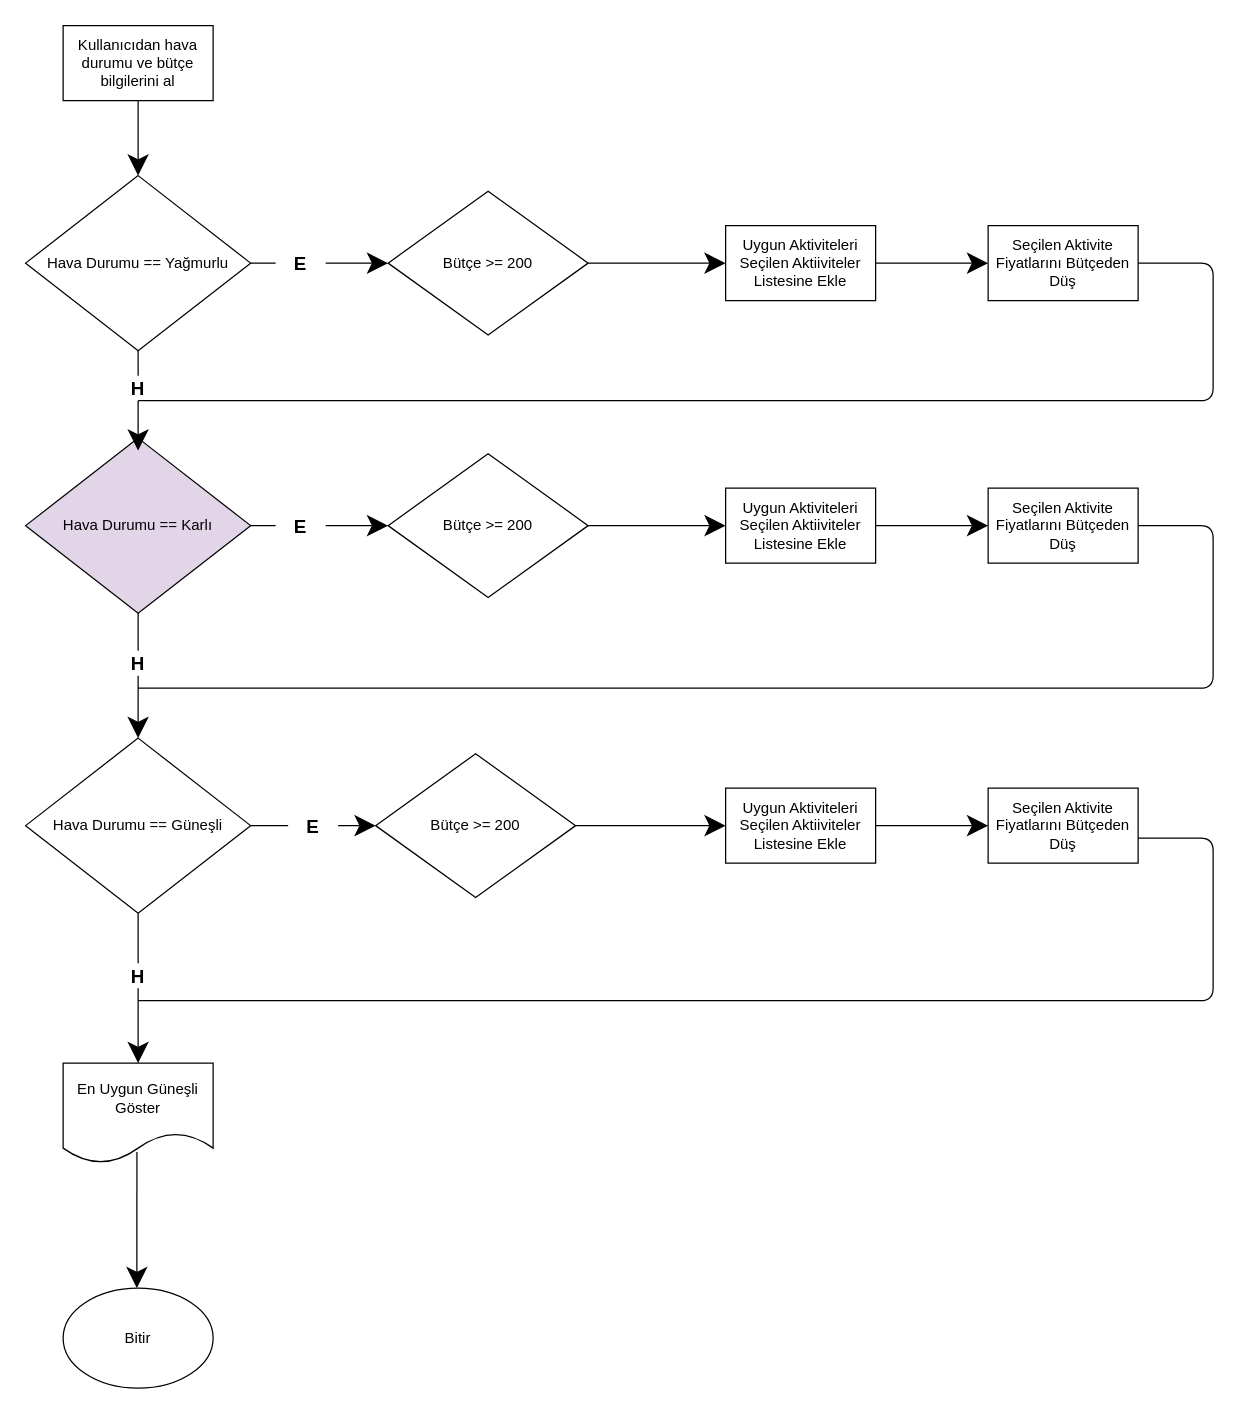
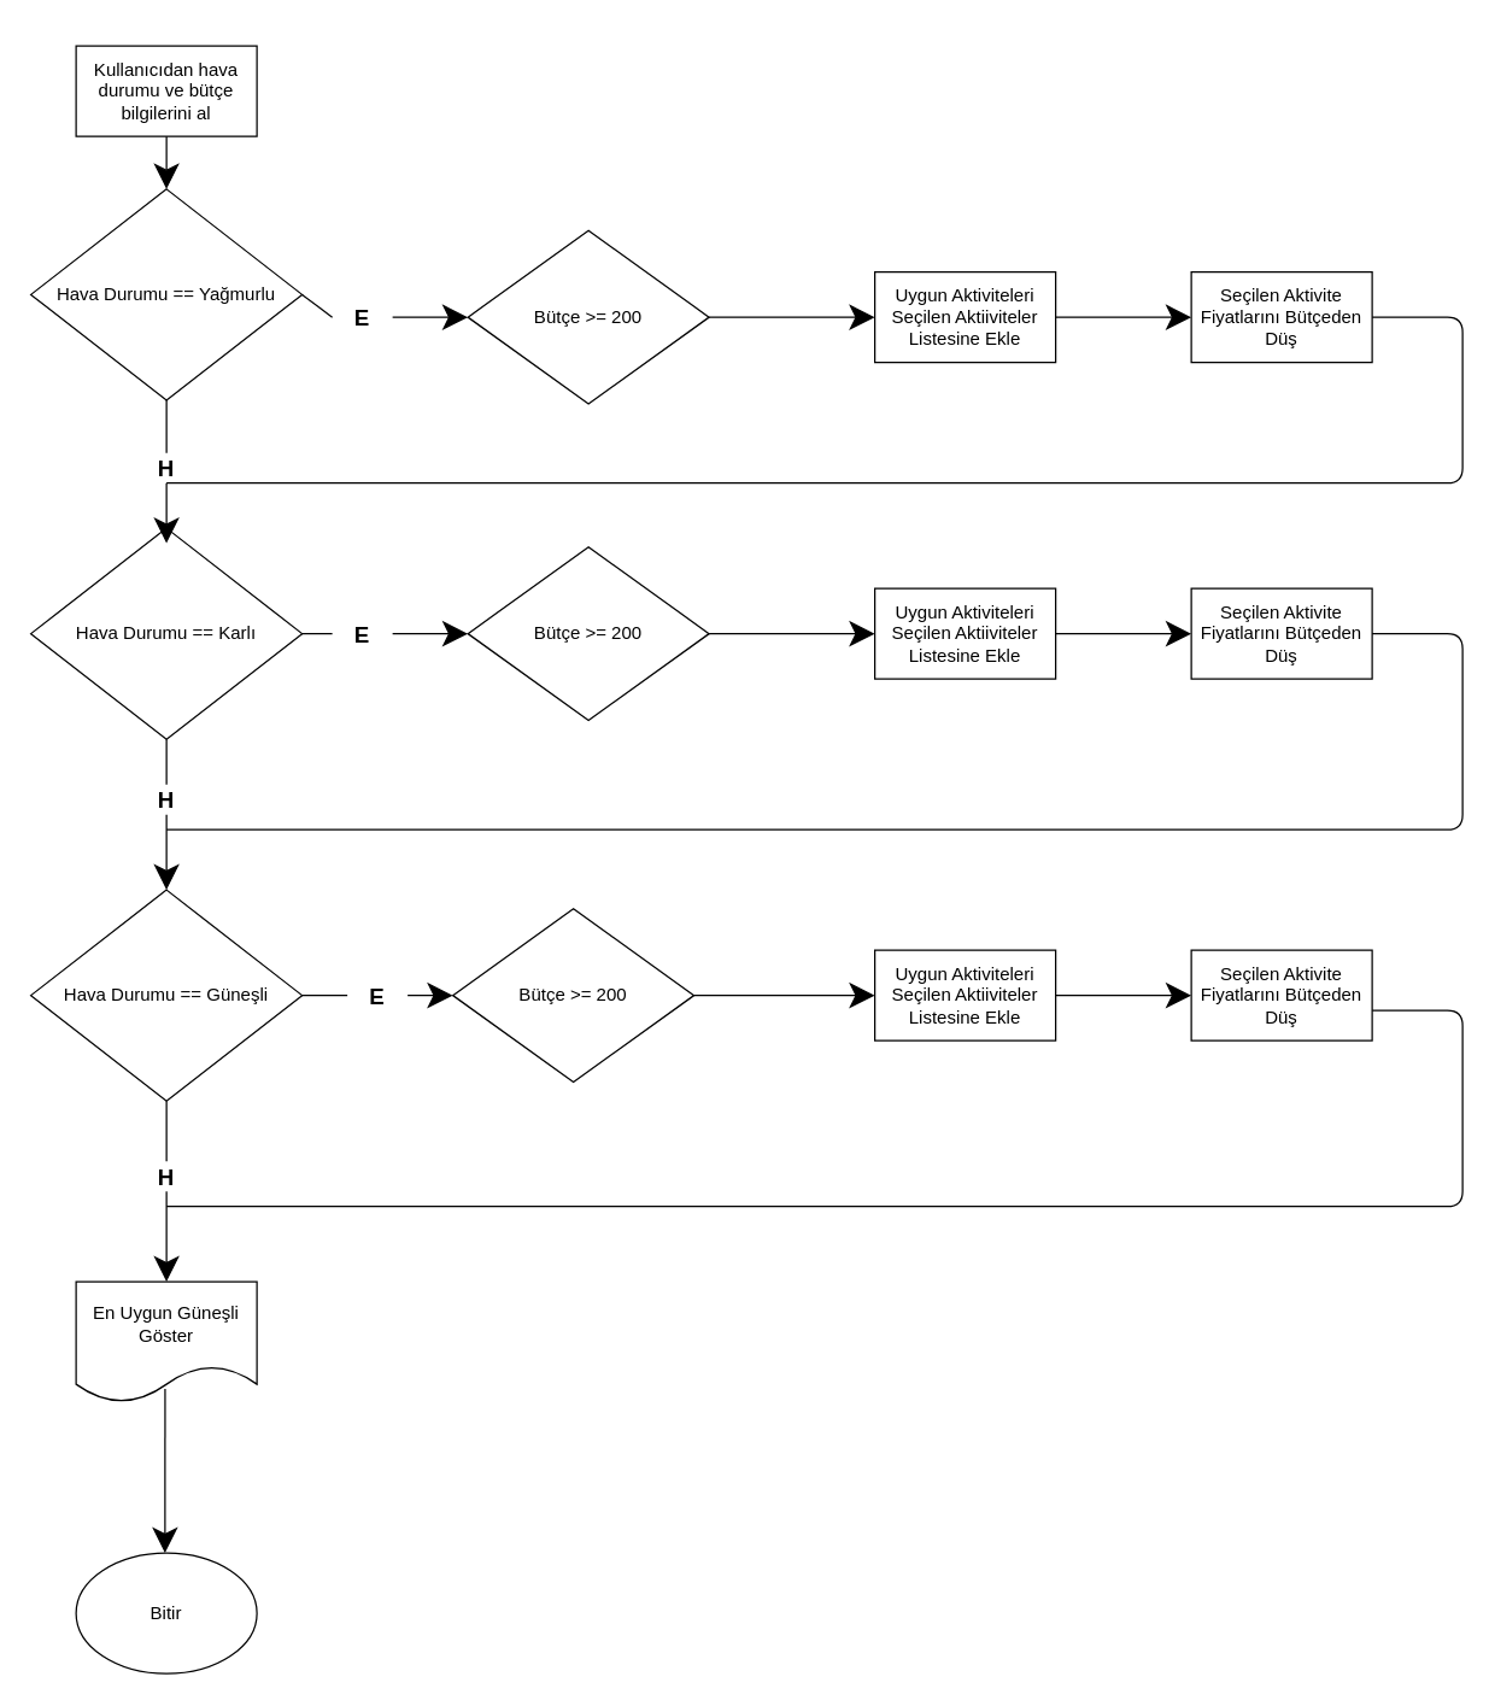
  <mxCell id="0" />
  <mxCell id="1" parent="0" />
- <mxCell id="2" value="Kullanıcıdan hava durumu ve bütçe bilgilerini al" style="rounded=0;whiteSpace=wrap;html=1;hachureGap=4;pointerEvents=0;" vertex="1" parent="1"><mxGeometry x="50" y="20" width="120" height="60" as="geometry" /></mxCell>
- <mxCell id="3" value="Hava Durumu == Yağmurlu" style="rhombus;whiteSpace=wrap;html=1;hachureGap=4;pointerEvents=0;" vertex="1" parent="1"><mxGeometry x="20" y="140" width="180" height="140" as="geometry" /></mxCell>
+ <mxCell id="2" value="Kullanıcıdan hava durumu ve bütçe bilgilerini al" style="rounded=0;whiteSpace=wrap;html=1;hachureGap=4;pointerEvents=0;" vertex="1" parent="1"><mxGeometry x="50" y="30" width="120" height="60" as="geometry" /></mxCell>
+ <mxCell id="3" value="Hava Durumu == Yağmurlu" style="rhombus;whiteSpace=wrap;html=1;hachureGap=4;pointerEvents=0;" vertex="1" parent="1"><mxGeometry x="20" y="125" width="180" height="140" as="geometry" /></mxCell>
  <mxCell id="4" value="Bütçe &amp;gt;= 200" style="rhombus;whiteSpace=wrap;html=1;hachureGap=4;pointerEvents=0;" vertex="1" parent="1"><mxGeometry x="310" y="362.5" width="160" height="115" as="geometry" /></mxCell>
  <mxCell id="5" value="Uygun Aktiviteleri Seçilen Aktiiviteler Listesine Ekle" style="rounded=0;whiteSpace=wrap;html=1;hachureGap=4;pointerEvents=0;" vertex="1" parent="1"><mxGeometry x="580" y="180" width="120" height="60" as="geometry" /></mxCell>
  <mxCell id="6" value="Seçilen Aktivite Fiyatlarını Bütçeden Düş" style="rounded=0;whiteSpace=wrap;html=1;hachureGap=4;pointerEvents=0;" vertex="1" parent="1"><mxGeometry x="790" y="180" width="120" height="60" as="geometry" /></mxCell>
- <mxCell id="7" value="Hava Durumu == Karlı" style="rhombus;whiteSpace=wrap;html=1;hachureGap=4;pointerEvents=0;fillColor=#e1d5e7;" vertex="1" parent="1"><mxGeometry x="20" y="350" width="180" height="140" as="geometry" /></mxCell>
+ <mxCell id="7" value="Hava Durumu == Karlı" style="rhombus;whiteSpace=wrap;html=1;hachureGap=4;pointerEvents=0;" vertex="1" parent="1"><mxGeometry x="20" y="350" width="180" height="140" as="geometry" /></mxCell>
  <mxCell id="8" value="Bütçe &amp;gt;= 200" style="rhombus;whiteSpace=wrap;html=1;hachureGap=4;pointerEvents=0;" vertex="1" parent="1"><mxGeometry x="310" y="152.5" width="160" height="115" as="geometry" /></mxCell>
  <mxCell id="9" value="Hava Durumu == Güneşli" style="rhombus;whiteSpace=wrap;html=1;hachureGap=4;pointerEvents=0;" vertex="1" parent="1"><mxGeometry x="20" y="590" width="180" height="140" as="geometry" /></mxCell>
  <mxCell id="10" value="Uygun Aktiviteleri Seçilen Aktiiviteler Listesine Ekle" style="rounded=0;whiteSpace=wrap;html=1;hachureGap=4;pointerEvents=0;" vertex="1" parent="1"><mxGeometry x="580" y="390" width="120" height="60" as="geometry" /></mxCell>
  <mxCell id="11" value="Seçilen Aktivite Fiyatlarını Bütçeden Düş" style="rounded=0;whiteSpace=wrap;html=1;hachureGap=4;pointerEvents=0;" vertex="1" parent="1"><mxGeometry x="790" y="390" width="120" height="60" as="geometry" /></mxCell>
  <mxCell id="12" value="Bütçe &amp;gt;= 200" style="rhombus;whiteSpace=wrap;html=1;hachureGap=4;pointerEvents=0;" vertex="1" parent="1"><mxGeometry x="300" y="602.5" width="160" height="115" as="geometry" /></mxCell>
  <mxCell id="13" value="Uygun Aktiviteleri Seçilen Aktiiviteler Listesine Ekle" style="rounded=0;whiteSpace=wrap;html=1;hachureGap=4;pointerEvents=0;" vertex="1" parent="1"><mxGeometry x="580" y="630" width="120" height="60" as="geometry" /></mxCell>
  <mxCell id="14" value="Seçilen Aktivite Fiyatlarını Bütçeden Düş" style="rounded=0;whiteSpace=wrap;html=1;hachureGap=4;pointerEvents=0;" vertex="1" parent="1"><mxGeometry x="790" y="630" width="120" height="60" as="geometry" /></mxCell>
  <mxCell id="15" value="En Uygun Güneşli Göster" style="shape=document;whiteSpace=wrap;html=1;boundedLbl=1;hachureGap=4;pointerEvents=0;" vertex="1" parent="1"><mxGeometry x="50" y="850" width="120" height="80" as="geometry" /></mxCell>
  <mxCell id="16" value="Bitir" style="ellipse;whiteSpace=wrap;html=1;hachureGap=4;pointerEvents=0;" vertex="1" parent="1"><mxGeometry x="50" y="1030" width="120" height="80" as="geometry" /></mxCell>
  <mxCell id="17" value="" style="endArrow=classic;html=1;startSize=14;endSize=14;sourcePerimeterSpacing=8;targetPerimeterSpacing=8;exitX=0.5;exitY=1;exitDx=0;exitDy=0;entryX=0.5;entryY=0;entryDx=0;entryDy=0;" edge="1" parent="1" source="2" target="3"><mxGeometry width="50" height="50" relative="1" as="geometry"><mxPoint x="300" y="40" as="sourcePoint" /><mxPoint x="350" y="-10" as="targetPoint" /></mxGeometry></mxCell>
  <mxCell id="18" value="" style="endArrow=classic;html=1;startSize=14;endSize=14;targetPerimeterSpacing=8;exitX=0.5;exitY=1;exitDx=0;exitDy=0;startArrow=none;" edge="1" parent="1" source="36"><mxGeometry width="50" height="50" relative="1" as="geometry"><mxPoint x="230" y="320" as="sourcePoint" /><mxPoint x="110" y="360" as="targetPoint" /></mxGeometry></mxCell>
  <mxCell id="19" value="" style="endArrow=classic;html=1;startSize=14;endSize=14;targetPerimeterSpacing=8;exitX=0.5;exitY=1;exitDx=0;exitDy=0;entryX=0.5;entryY=0;entryDx=0;entryDy=0;startArrow=none;" edge="1" parent="1" source="42" target="9"><mxGeometry width="50" height="50" relative="1" as="geometry"><mxPoint x="240" y="570" as="sourcePoint" /><mxPoint x="290" y="520" as="targetPoint" /></mxGeometry></mxCell>
  <mxCell id="20" value="" style="endArrow=classic;html=1;startSize=14;endSize=14;targetPerimeterSpacing=8;exitX=1;exitY=0.5;exitDx=0;exitDy=0;entryX=0;entryY=0.5;entryDx=0;entryDy=0;startArrow=none;" edge="1" parent="1" source="34" target="8"><mxGeometry width="50" height="50" relative="1" as="geometry"><mxPoint x="270" y="160" as="sourcePoint" /><mxPoint x="320" y="110" as="targetPoint" /></mxGeometry></mxCell>
  <mxCell id="21" value="" style="endArrow=classic;html=1;startSize=14;endSize=14;sourcePerimeterSpacing=8;targetPerimeterSpacing=8;exitX=1;exitY=0.5;exitDx=0;exitDy=0;entryX=0;entryY=0.5;entryDx=0;entryDy=0;" edge="1" parent="1" source="8" target="5"><mxGeometry width="50" height="50" relative="1" as="geometry"><mxPoint x="540" y="90" as="sourcePoint" /><mxPoint x="590" y="40" as="targetPoint" /></mxGeometry></mxCell>
  <mxCell id="22" value="" style="endArrow=classic;html=1;startSize=14;endSize=14;sourcePerimeterSpacing=8;targetPerimeterSpacing=8;exitX=1;exitY=0.5;exitDx=0;exitDy=0;entryX=0;entryY=0.5;entryDx=0;entryDy=0;" edge="1" parent="1" source="5" target="6"><mxGeometry width="50" height="50" relative="1" as="geometry"><mxPoint x="730" y="90" as="sourcePoint" /><mxPoint x="780" y="40" as="targetPoint" /></mxGeometry></mxCell>
  <mxCell id="23" value="" style="endArrow=classic;html=1;startSize=14;endSize=14;targetPerimeterSpacing=8;exitX=1;exitY=0.5;exitDx=0;exitDy=0;entryX=0;entryY=0.5;entryDx=0;entryDy=0;startArrow=none;" edge="1" parent="1" source="38" target="4"><mxGeometry width="50" height="50" relative="1" as="geometry"><mxPoint x="240" y="400" as="sourcePoint" /><mxPoint x="290" y="350" as="targetPoint" /></mxGeometry></mxCell>
  <mxCell id="24" value="" style="endArrow=classic;html=1;startSize=14;endSize=14;sourcePerimeterSpacing=8;targetPerimeterSpacing=8;exitX=1;exitY=0.5;exitDx=0;exitDy=0;entryX=0;entryY=0.5;entryDx=0;entryDy=0;" edge="1" parent="1" source="4" target="10"><mxGeometry width="50" height="50" relative="1" as="geometry"><mxPoint x="610" y="540" as="sourcePoint" /><mxPoint x="660" y="490" as="targetPoint" /></mxGeometry></mxCell>
  <mxCell id="25" value="" style="endArrow=classic;html=1;startSize=14;endSize=14;sourcePerimeterSpacing=8;targetPerimeterSpacing=8;exitX=1;exitY=0.5;exitDx=0;exitDy=0;entryX=0;entryY=0.5;entryDx=0;entryDy=0;" edge="1" parent="1" source="10" target="11"><mxGeometry width="50" height="50" relative="1" as="geometry"><mxPoint x="700" y="530" as="sourcePoint" /><mxPoint x="750" y="480" as="targetPoint" /></mxGeometry></mxCell>
  <mxCell id="26" value="" style="endArrow=classic;html=1;startSize=14;endSize=14;targetPerimeterSpacing=8;exitX=1;exitY=0.5;exitDx=0;exitDy=0;entryX=0;entryY=0.5;entryDx=0;entryDy=0;startArrow=none;" edge="1" parent="1" source="40" target="12"><mxGeometry width="50" height="50" relative="1" as="geometry"><mxPoint x="240" y="780" as="sourcePoint" /><mxPoint x="290" y="730" as="targetPoint" /></mxGeometry></mxCell>
  <mxCell id="27" value="" style="endArrow=classic;html=1;startSize=14;endSize=14;sourcePerimeterSpacing=8;targetPerimeterSpacing=8;exitX=1;exitY=0.5;exitDx=0;exitDy=0;entryX=0;entryY=0.5;entryDx=0;entryDy=0;" edge="1" parent="1" source="12" target="13"><mxGeometry width="50" height="50" relative="1" as="geometry"><mxPoint x="520" y="760" as="sourcePoint" /><mxPoint x="570" y="710" as="targetPoint" /></mxGeometry></mxCell>
  <mxCell id="28" value="" style="endArrow=classic;html=1;startSize=14;endSize=14;sourcePerimeterSpacing=8;targetPerimeterSpacing=8;exitX=1;exitY=0.5;exitDx=0;exitDy=0;entryX=0;entryY=0.5;entryDx=0;entryDy=0;" edge="1" parent="1" source="13" target="14"><mxGeometry width="50" height="50" relative="1" as="geometry"><mxPoint x="720" y="790" as="sourcePoint" /><mxPoint x="770" y="740" as="targetPoint" /></mxGeometry></mxCell>
  <mxCell id="29" value="" style="endArrow=classic;html=1;startSize=14;endSize=14;sourcePerimeterSpacing=8;targetPerimeterSpacing=8;exitX=0.492;exitY=0.888;exitDx=0;exitDy=0;exitPerimeter=0;" edge="1" parent="1" source="15"><mxGeometry width="50" height="50" relative="1" as="geometry"><mxPoint x="140" y="1000" as="sourcePoint" /><mxPoint x="109" y="1030" as="targetPoint" /></mxGeometry></mxCell>
  <mxCell id="30" value="" style="endArrow=none;html=1;startSize=14;endSize=14;sourcePerimeterSpacing=8;targetPerimeterSpacing=8;entryX=1;entryY=0.5;entryDx=0;entryDy=0;" edge="1" parent="1" target="6"><mxGeometry width="50" height="50" relative="1" as="geometry"><mxPoint x="110" y="320" as="sourcePoint" /><mxPoint x="660" y="290" as="targetPoint" /><Array as="points"><mxPoint x="970" y="320" /><mxPoint x="970" y="210" /></Array></mxGeometry></mxCell>
  <mxCell id="31" value="" style="endArrow=classic;html=1;startSize=14;endSize=14;targetPerimeterSpacing=8;exitX=0.5;exitY=1;exitDx=0;exitDy=0;entryX=0.5;entryY=0;entryDx=0;entryDy=0;startArrow=none;" edge="1" parent="1" source="44" target="15"><mxGeometry width="50" height="50" relative="1" as="geometry"><mxPoint x="220" y="830" as="sourcePoint" /><mxPoint x="270" y="780" as="targetPoint" /></mxGeometry></mxCell>
  <mxCell id="32" value="" style="endArrow=none;html=1;startSize=14;endSize=14;sourcePerimeterSpacing=8;targetPerimeterSpacing=8;exitX=1;exitY=0.5;exitDx=0;exitDy=0;" edge="1" parent="1" source="11"><mxGeometry width="50" height="50" relative="1" as="geometry"><mxPoint x="970" y="580" as="sourcePoint" /><mxPoint x="110" y="550" as="targetPoint" /><Array as="points"><mxPoint x="970" y="420" /><mxPoint x="970" y="550" /></Array></mxGeometry></mxCell>
  <mxCell id="33" value="" style="endArrow=none;html=1;startSize=14;endSize=14;sourcePerimeterSpacing=8;targetPerimeterSpacing=8;exitX=1;exitY=0.5;exitDx=0;exitDy=0;" edge="1" parent="1"><mxGeometry width="50" height="50" relative="1" as="geometry"><mxPoint x="910" y="670" as="sourcePoint" /><mxPoint x="110" y="800" as="targetPoint" /><Array as="points"><mxPoint x="970" y="670" /><mxPoint x="970" y="800" /></Array></mxGeometry></mxCell>
  <mxCell id="34" value="&lt;b&gt;&lt;font style=&quot;font-size: 15px&quot;&gt;E&lt;/font&gt;&lt;/b&gt;" style="text;html=1;strokeColor=none;fillColor=none;align=center;verticalAlign=middle;whiteSpace=wrap;rounded=0;hachureGap=4;pointerEvents=0;" vertex="1" parent="1"><mxGeometry x="220" y="200" width="40" height="20" as="geometry" /></mxCell>
  <mxCell id="35" value="" style="endArrow=none;html=1;startSize=14;endSize=14;sourcePerimeterSpacing=8;exitX=1;exitY=0.5;exitDx=0;exitDy=0;entryX=0;entryY=0.5;entryDx=0;entryDy=0;" edge="1" parent="1" source="3" target="34"><mxGeometry width="50" height="50" relative="1" as="geometry"><mxPoint x="200" y="210" as="sourcePoint" /><mxPoint x="310" y="210" as="targetPoint" /></mxGeometry></mxCell>
  <mxCell id="36" value="&lt;b&gt;&lt;font style=&quot;font-size: 15px&quot;&gt;H&lt;/font&gt;&lt;/b&gt;" style="text;html=1;strokeColor=none;fillColor=none;align=center;verticalAlign=middle;whiteSpace=wrap;rounded=0;hachureGap=4;pointerEvents=0;" vertex="1" parent="1"><mxGeometry x="90" y="300" width="40" height="20" as="geometry" /></mxCell>
  <mxCell id="37" value="" style="endArrow=none;html=1;startSize=14;endSize=14;sourcePerimeterSpacing=8;exitX=0.5;exitY=1;exitDx=0;exitDy=0;" edge="1" parent="1" source="3" target="36"><mxGeometry width="50" height="50" relative="1" as="geometry"><mxPoint x="110" y="280" as="sourcePoint" /><mxPoint x="110" y="360" as="targetPoint" /></mxGeometry></mxCell>
  <mxCell id="38" value="&lt;b&gt;&lt;font style=&quot;font-size: 15px&quot;&gt;E&lt;/font&gt;&lt;/b&gt;" style="text;html=1;strokeColor=none;fillColor=none;align=center;verticalAlign=middle;whiteSpace=wrap;rounded=0;hachureGap=4;pointerEvents=0;" vertex="1" parent="1"><mxGeometry x="220" y="410" width="40" height="20" as="geometry" /></mxCell>
  <mxCell id="39" value="" style="endArrow=none;html=1;startSize=14;endSize=14;sourcePerimeterSpacing=8;exitX=1;exitY=0.5;exitDx=0;exitDy=0;entryX=0;entryY=0.5;entryDx=0;entryDy=0;" edge="1" parent="1" source="7" target="38"><mxGeometry width="50" height="50" relative="1" as="geometry"><mxPoint x="200" y="420" as="sourcePoint" /><mxPoint x="310" y="420" as="targetPoint" /></mxGeometry></mxCell>
  <mxCell id="40" value="&lt;b&gt;&lt;font style=&quot;font-size: 15px&quot;&gt;E&lt;/font&gt;&lt;/b&gt;" style="text;html=1;strokeColor=none;fillColor=none;align=center;verticalAlign=middle;whiteSpace=wrap;rounded=0;hachureGap=4;pointerEvents=0;" vertex="1" parent="1"><mxGeometry x="230" y="650" width="40" height="20" as="geometry" /></mxCell>
  <mxCell id="41" value="" style="endArrow=none;html=1;startSize=14;endSize=14;sourcePerimeterSpacing=8;exitX=1;exitY=0.5;exitDx=0;exitDy=0;entryX=0;entryY=0.5;entryDx=0;entryDy=0;" edge="1" parent="1" source="9" target="40"><mxGeometry width="50" height="50" relative="1" as="geometry"><mxPoint x="200" y="660" as="sourcePoint" /><mxPoint x="300" y="660" as="targetPoint" /></mxGeometry></mxCell>
  <mxCell id="42" value="&lt;b&gt;&lt;font style=&quot;font-size: 15px&quot;&gt;H&lt;/font&gt;&lt;/b&gt;" style="text;html=1;strokeColor=none;fillColor=none;align=center;verticalAlign=middle;whiteSpace=wrap;rounded=0;hachureGap=4;pointerEvents=0;" vertex="1" parent="1"><mxGeometry x="90" y="520" width="40" height="20" as="geometry" /></mxCell>
  <mxCell id="43" value="" style="endArrow=none;html=1;startSize=14;endSize=14;sourcePerimeterSpacing=8;exitX=0.5;exitY=1;exitDx=0;exitDy=0;entryX=0.5;entryY=0;entryDx=0;entryDy=0;" edge="1" parent="1" source="7" target="42"><mxGeometry width="50" height="50" relative="1" as="geometry"><mxPoint x="110" y="490" as="sourcePoint" /><mxPoint x="110" y="590" as="targetPoint" /></mxGeometry></mxCell>
  <mxCell id="44" value="&lt;b&gt;&lt;font style=&quot;font-size: 15px&quot;&gt;H&lt;/font&gt;&lt;/b&gt;" style="text;html=1;strokeColor=none;fillColor=none;align=center;verticalAlign=middle;whiteSpace=wrap;rounded=0;hachureGap=4;pointerEvents=0;" vertex="1" parent="1"><mxGeometry x="90" y="770" width="40" height="20" as="geometry" /></mxCell>
  <mxCell id="45" value="" style="endArrow=none;html=1;startSize=14;endSize=14;sourcePerimeterSpacing=8;exitX=0.5;exitY=1;exitDx=0;exitDy=0;entryX=0.5;entryY=0;entryDx=0;entryDy=0;" edge="1" parent="1" source="9" target="44"><mxGeometry width="50" height="50" relative="1" as="geometry"><mxPoint x="110" y="730" as="sourcePoint" /><mxPoint x="110" y="850" as="targetPoint" /></mxGeometry></mxCell>
